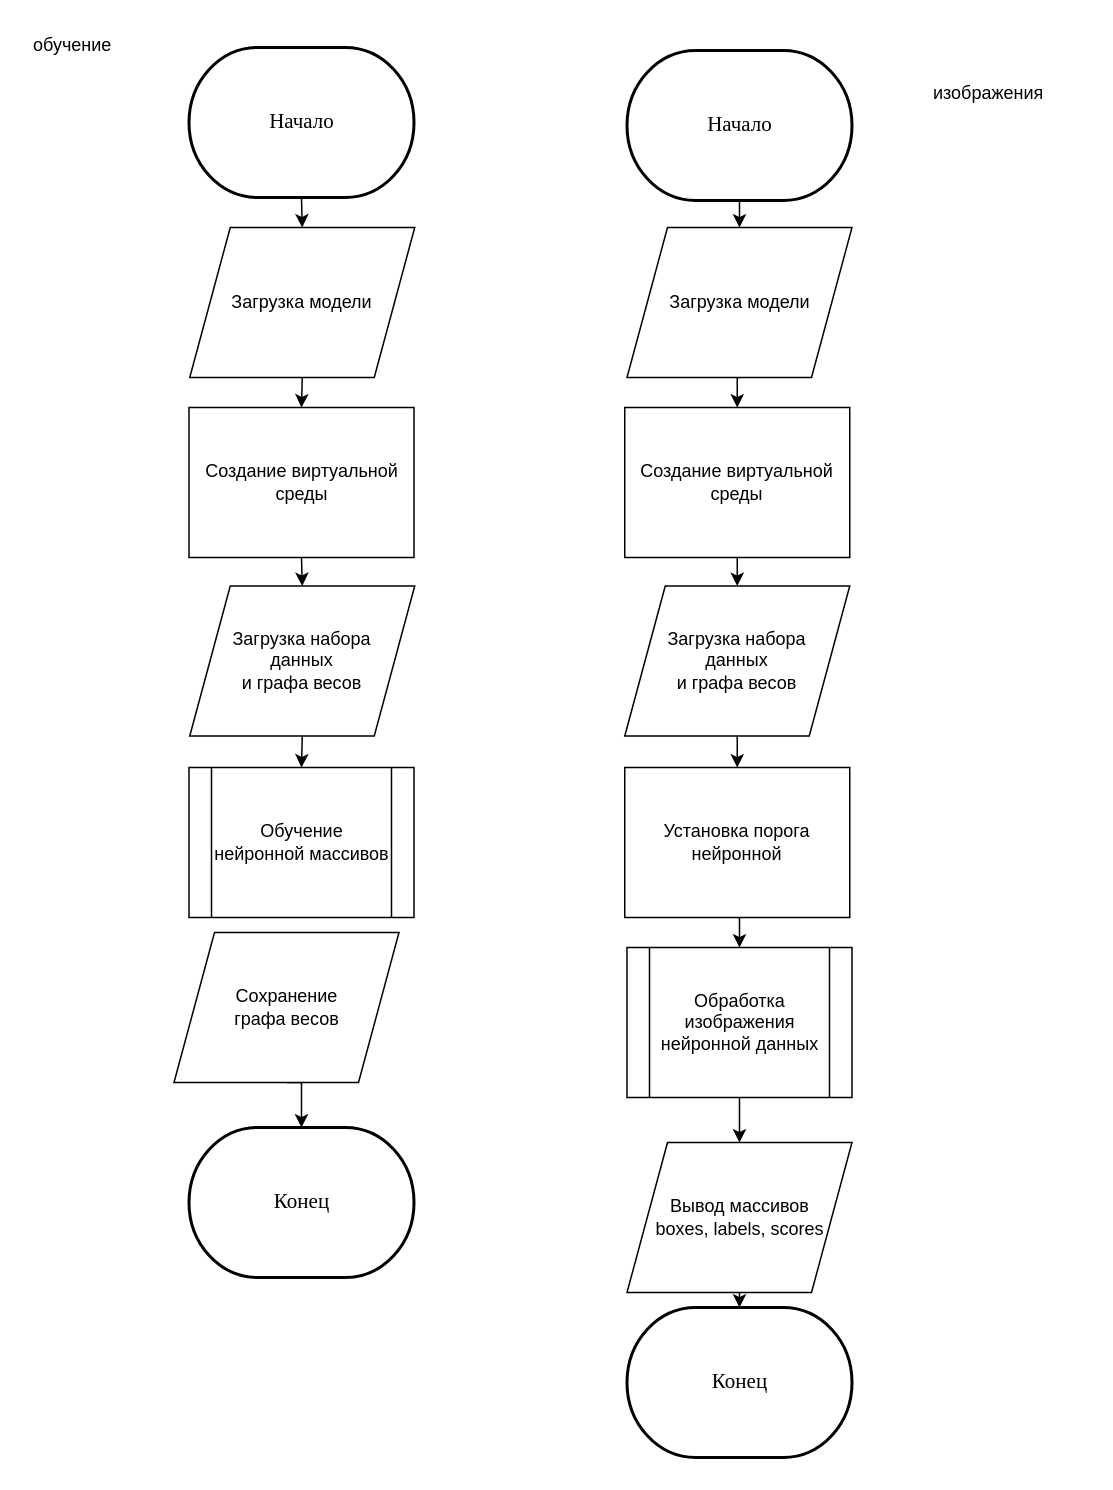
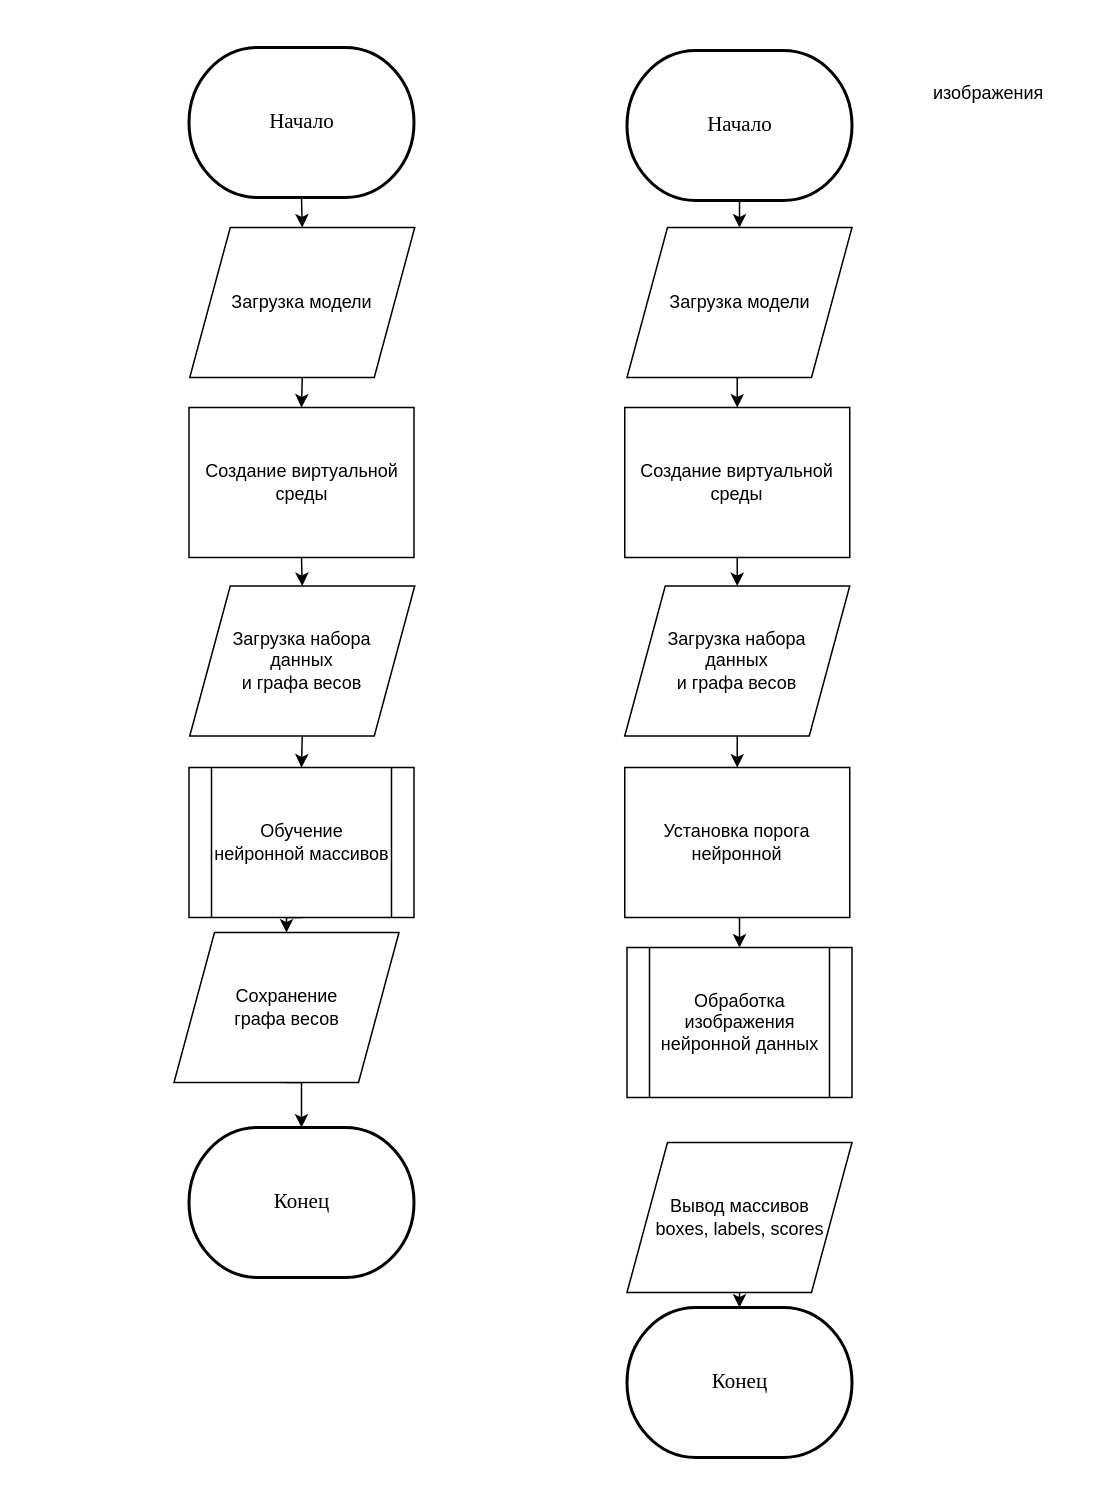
  <mxCell id="0" />
  <mxCell id="1" parent="0" />
- <mxCell id="2" value="обучение" style="text;html=1;resizable=0;points=[];autosize=1;align=left;verticalAlign=top;spacingTop=-4;" parent="1" vertex="1"><mxGeometry x="20" y="20" width="70" height="20" as="geometry" /></mxCell>
  <mxCell id="3" style="edgeStyle=none;rounded=0;orthogonalLoop=1;jettySize=auto;html=1;exitX=0.5;exitY=1;exitDx=0;exitDy=0;exitPerimeter=0;" edge="1" parent="1" source="4" target="20"><mxGeometry relative="1" as="geometry" /></mxCell>
  <mxCell id="4" value="&lt;font face=&quot;Times New Roman&quot; style=&quot;font-size: 14px&quot;&gt;Начало&lt;/font&gt;" style="strokeWidth=2;html=1;shape=mxgraph.flowchart.terminator;whiteSpace=wrap;" parent="1" vertex="1"><mxGeometry x="417.5" y="33" width="150" height="100" as="geometry" /></mxCell>
  <mxCell id="5" style="edgeStyle=orthogonalEdgeStyle;rounded=0;orthogonalLoop=1;jettySize=auto;html=1;exitX=0.5;exitY=1;exitDx=0;exitDy=0;entryX=0.5;entryY=0;entryDx=0;entryDy=0;" parent="1" source="6" target="8" edge="1"><mxGeometry relative="1" as="geometry" /></mxCell>
  <mxCell id="6" value="Загрузка модели" style="shape=parallelogram;perimeter=parallelogramPerimeter;whiteSpace=wrap;html=1;size=0.18;" parent="1" vertex="1"><mxGeometry x="126" y="151" width="150" height="100" as="geometry" /></mxCell>
  <mxCell id="7" style="edgeStyle=orthogonalEdgeStyle;rounded=0;orthogonalLoop=1;jettySize=auto;html=1;exitX=0.5;exitY=1;exitDx=0;exitDy=0;entryX=0.5;entryY=0;entryDx=0;entryDy=0;" parent="1" source="8" target="10" edge="1"><mxGeometry relative="1" as="geometry" /></mxCell>
  <mxCell id="8" value="Создание виртуальной среды" style="rounded=0;whiteSpace=wrap;html=1;" parent="1" vertex="1"><mxGeometry x="125.5" y="271" width="150" height="100" as="geometry" /></mxCell>
  <mxCell id="9" style="edgeStyle=orthogonalEdgeStyle;rounded=0;orthogonalLoop=1;jettySize=auto;html=1;exitX=0.5;exitY=1;exitDx=0;exitDy=0;entryX=0.5;entryY=0;entryDx=0;entryDy=0;" parent="1" source="10" target="12" edge="1"><mxGeometry relative="1" as="geometry" /></mxCell>
  <mxCell id="10" value="Загрузка набора &lt;br&gt;данных &lt;br&gt;и графа весов" style="shape=parallelogram;perimeter=parallelogramPerimeter;whiteSpace=wrap;html=1;size=0.18;" parent="1" vertex="1"><mxGeometry x="126" y="390" width="150" height="100" as="geometry" /></mxCell>
+ <mxCell id="11" style="edgeStyle=orthogonalEdgeStyle;rounded=0;orthogonalLoop=1;jettySize=auto;html=1;exitX=0.5;exitY=1;exitDx=0;exitDy=0;entryX=0.5;entryY=0;entryDx=0;entryDy=0;" parent="1" source="12" target="14" edge="1"><mxGeometry relative="1" as="geometry" /></mxCell>
  <mxCell id="12" value="Обучение нейронной массивов" style="shape=process;whiteSpace=wrap;html=1;backgroundOutline=1;" parent="1" vertex="1"><mxGeometry x="125.5" y="511" width="150" height="100" as="geometry" /></mxCell>
  <mxCell id="13" style="edgeStyle=orthogonalEdgeStyle;rounded=0;orthogonalLoop=1;jettySize=auto;html=1;exitX=0.5;exitY=1;exitDx=0;exitDy=0;entryX=0.5;entryY=0;entryDx=0;entryDy=0;entryPerimeter=0;" parent="1" source="14" target="15" edge="1"><mxGeometry relative="1" as="geometry" /></mxCell>
  <mxCell id="14" value="Сохранение &lt;br&gt;графа весов" style="shape=parallelogram;perimeter=parallelogramPerimeter;whiteSpace=wrap;html=1;size=0.18;" parent="1" vertex="1"><mxGeometry x="115.5" y="621" width="150" height="100" as="geometry" /></mxCell>
  <mxCell id="15" value="&lt;font face=&quot;Times New Roman&quot; style=&quot;font-size: 14px&quot;&gt;Конец&lt;/font&gt;" style="strokeWidth=2;html=1;shape=mxgraph.flowchart.terminator;whiteSpace=wrap;" parent="1" vertex="1"><mxGeometry x="125.5" y="751" width="150" height="100" as="geometry" /></mxCell>
  <mxCell id="16" value="изображения&lt;br&gt;" style="text;html=1;resizable=0;points=[];autosize=1;align=left;verticalAlign=top;spacingTop=-4;" parent="1" vertex="1"><mxGeometry x="620" y="52" width="100" height="20" as="geometry" /></mxCell>
  <mxCell id="17" style="edgeStyle=orthogonalEdgeStyle;rounded=0;orthogonalLoop=1;jettySize=auto;html=1;exitX=0.5;exitY=1;exitDx=0;exitDy=0;exitPerimeter=0;entryX=0.5;entryY=0;entryDx=0;entryDy=0;" parent="1" source="18" target="6" edge="1"><mxGeometry relative="1" as="geometry" /></mxCell>
  <mxCell id="18" value="&lt;font face=&quot;Times New Roman&quot; style=&quot;font-size: 14px&quot;&gt;Начало&lt;/font&gt;" style="strokeWidth=2;html=1;shape=mxgraph.flowchart.terminator;whiteSpace=wrap;" parent="1" vertex="1"><mxGeometry x="125.5" y="31" width="150" height="100" as="geometry" /></mxCell>
  <mxCell id="19" style="edgeStyle=orthogonalEdgeStyle;rounded=0;orthogonalLoop=1;jettySize=auto;html=1;exitX=0.5;exitY=1;exitDx=0;exitDy=0;entryX=0.5;entryY=0;entryDx=0;entryDy=0;" parent="1" source="20" target="22" edge="1"><mxGeometry relative="1" as="geometry" /></mxCell>
  <mxCell id="20" value="Загрузка модели" style="shape=parallelogram;perimeter=parallelogramPerimeter;whiteSpace=wrap;html=1;size=0.18;" parent="1" vertex="1"><mxGeometry x="417.5" y="151" width="150" height="100" as="geometry" /></mxCell>
  <mxCell id="21" style="edgeStyle=orthogonalEdgeStyle;rounded=0;orthogonalLoop=1;jettySize=auto;html=1;exitX=0.5;exitY=1;exitDx=0;exitDy=0;entryX=0.5;entryY=0;entryDx=0;entryDy=0;" parent="1" source="22" target="24" edge="1"><mxGeometry relative="1" as="geometry" /></mxCell>
  <mxCell id="22" value="Создание виртуальной среды" style="rounded=0;whiteSpace=wrap;html=1;" parent="1" vertex="1"><mxGeometry x="416" y="271" width="150" height="100" as="geometry" /></mxCell>
  <mxCell id="23" style="edgeStyle=orthogonalEdgeStyle;rounded=0;orthogonalLoop=1;jettySize=auto;html=1;exitX=0.5;exitY=1;exitDx=0;exitDy=0;entryX=0.5;entryY=0;entryDx=0;entryDy=0;" parent="1" source="24" target="26" edge="1"><mxGeometry relative="1" as="geometry" /></mxCell>
  <mxCell id="24" value="Загрузка набора&lt;br&gt;данных &lt;br&gt;и графа весов" style="shape=parallelogram;perimeter=parallelogramPerimeter;whiteSpace=wrap;html=1;size=0.18;" parent="1" vertex="1"><mxGeometry x="416" y="390" width="150" height="100" as="geometry" /></mxCell>
  <mxCell id="25" style="edgeStyle=orthogonalEdgeStyle;rounded=0;orthogonalLoop=1;jettySize=auto;html=1;exitX=0.5;exitY=1;exitDx=0;exitDy=0;entryX=0.5;entryY=0;entryDx=0;entryDy=0;" parent="1" source="26" target="28" edge="1"><mxGeometry relative="1" as="geometry" /></mxCell>
  <mxCell id="26" value="Установка порога нейронной" style="rounded=0;whiteSpace=wrap;html=1;" parent="1" vertex="1"><mxGeometry x="416" y="511" width="150" height="100" as="geometry" /></mxCell>
- <mxCell id="27" style="edgeStyle=orthogonalEdgeStyle;rounded=0;orthogonalLoop=1;jettySize=auto;html=1;exitX=0.5;exitY=1;exitDx=0;exitDy=0;entryX=0.5;entryY=0;entryDx=0;entryDy=0;" parent="1" source="28" target="30" edge="1"><mxGeometry relative="1" as="geometry" /></mxCell>
  <mxCell id="28" value="Обработка изображения нейронной данных" style="shape=process;whiteSpace=wrap;html=1;backgroundOutline=1;" parent="1" vertex="1"><mxGeometry x="417.5" y="631" width="150" height="100" as="geometry" /></mxCell>
  <mxCell id="29" style="edgeStyle=orthogonalEdgeStyle;rounded=0;orthogonalLoop=1;jettySize=auto;html=1;exitX=0.5;exitY=1;exitDx=0;exitDy=0;entryX=0.5;entryY=0;entryDx=0;entryDy=0;entryPerimeter=0;" parent="1" source="30" target="31" edge="1"><mxGeometry relative="1" as="geometry" /></mxCell>
  <mxCell id="30" value="Вывод массивов &lt;br&gt;boxes, labels, scores" style="shape=parallelogram;perimeter=parallelogramPerimeter;whiteSpace=wrap;html=1;size=0.18;" parent="1" vertex="1"><mxGeometry x="417.5" y="761" width="150" height="100" as="geometry" /></mxCell>
  <mxCell id="31" value="&lt;font face=&quot;Times New Roman&quot; style=&quot;font-size: 14px&quot;&gt;Конец&lt;/font&gt;" style="strokeWidth=2;html=1;shape=mxgraph.flowchart.terminator;whiteSpace=wrap;" parent="1" vertex="1"><mxGeometry x="417.5" y="871" width="150" height="100" as="geometry" /></mxCell>
